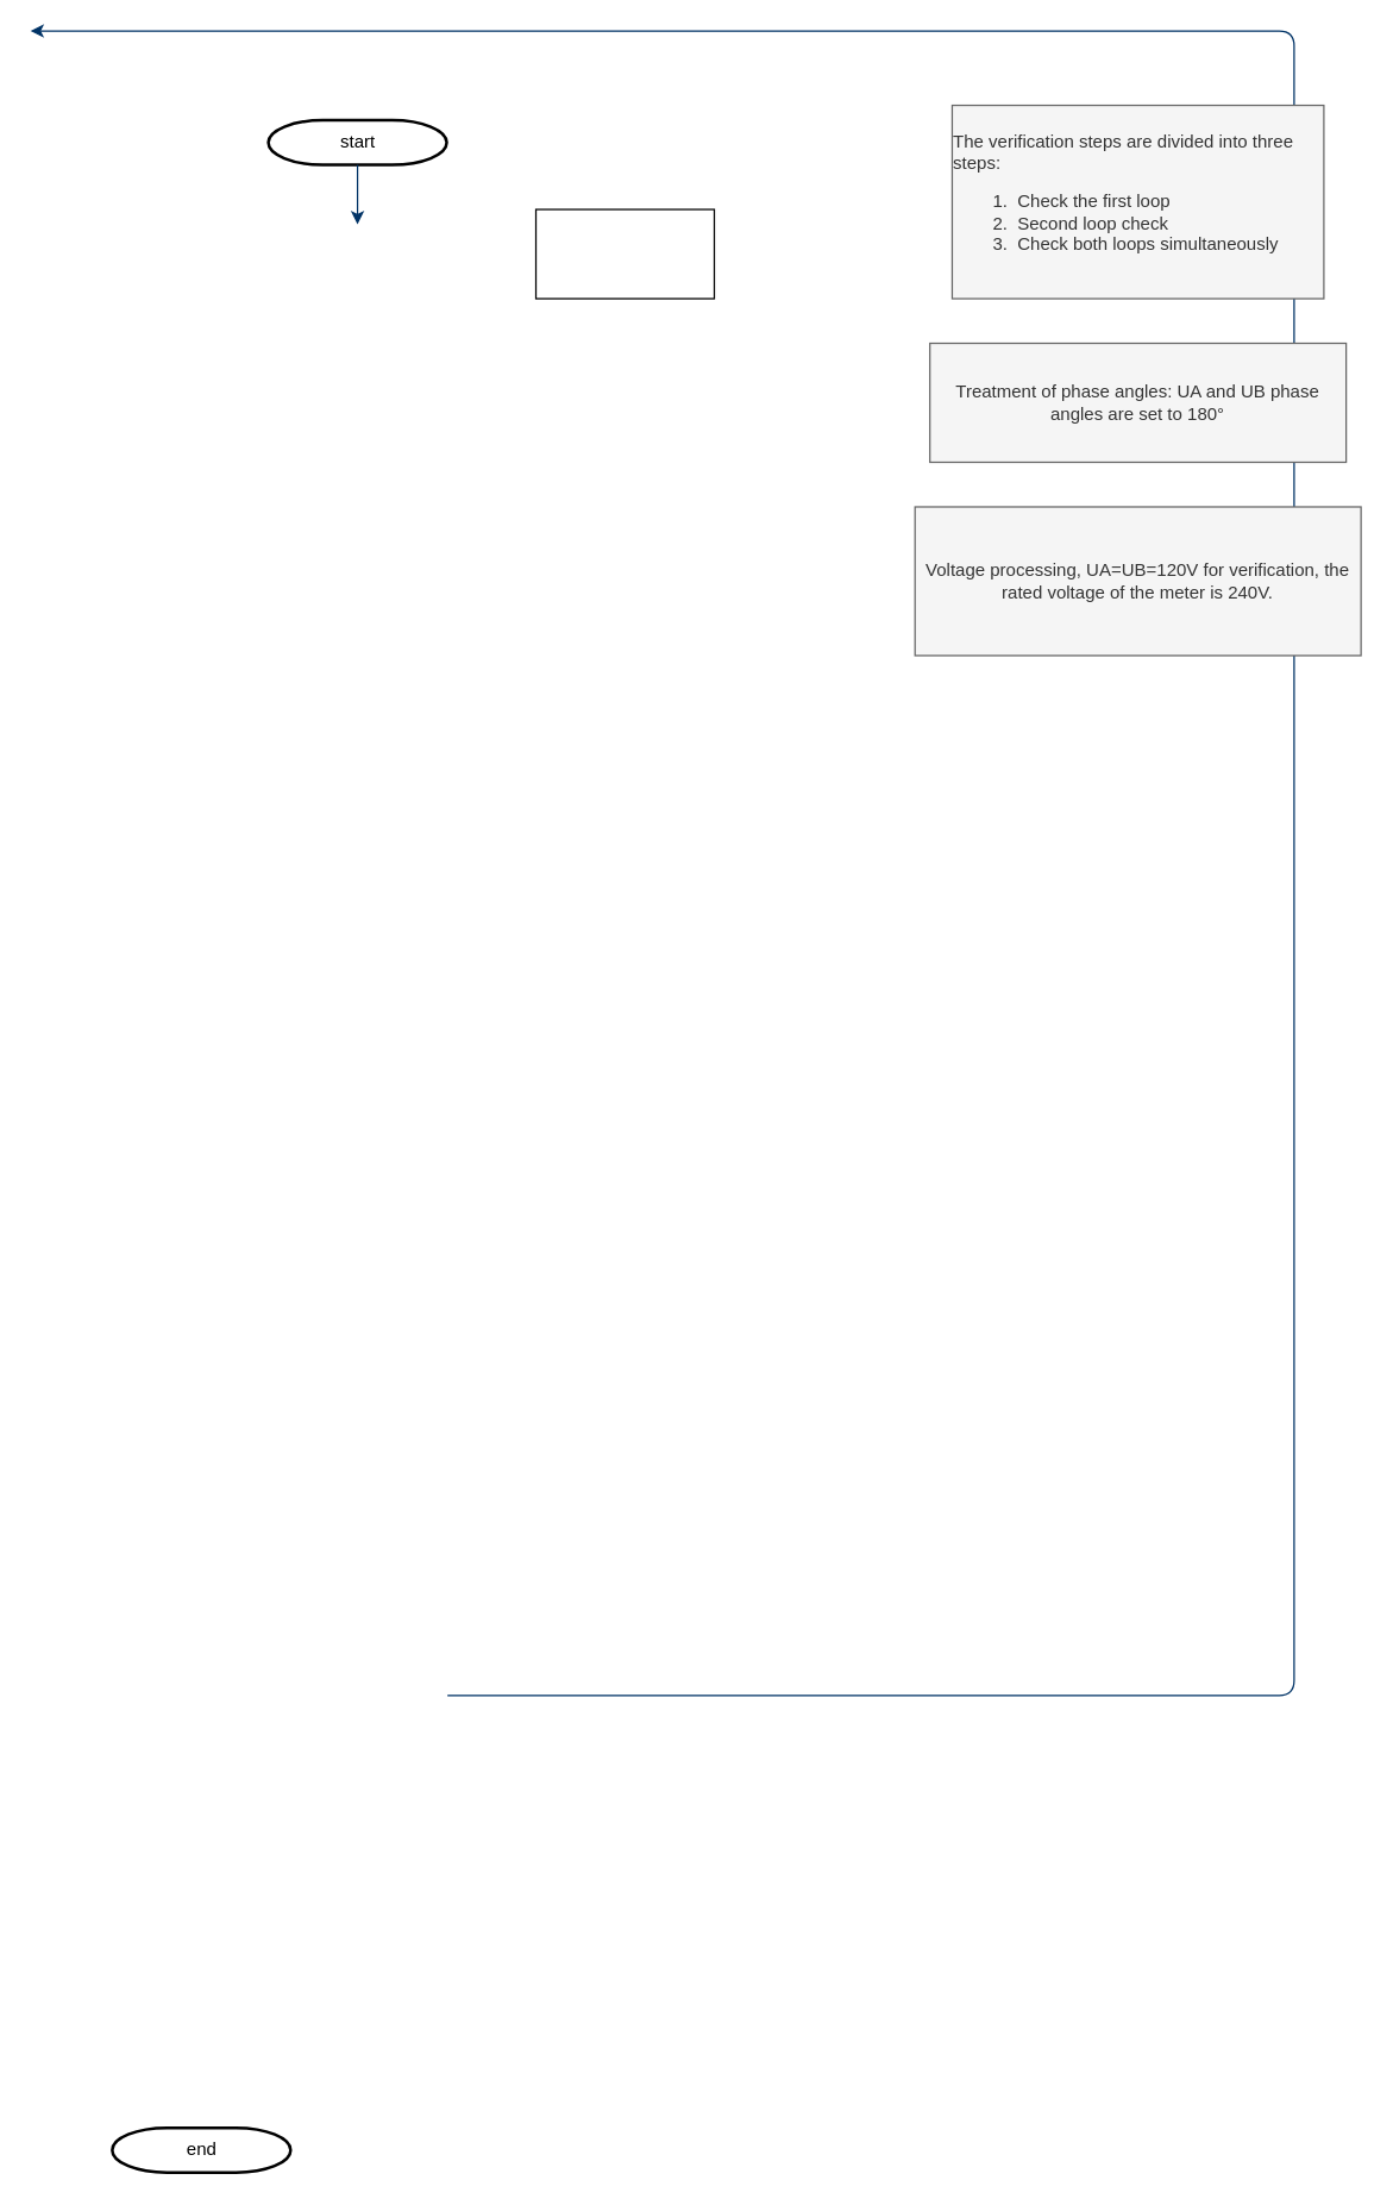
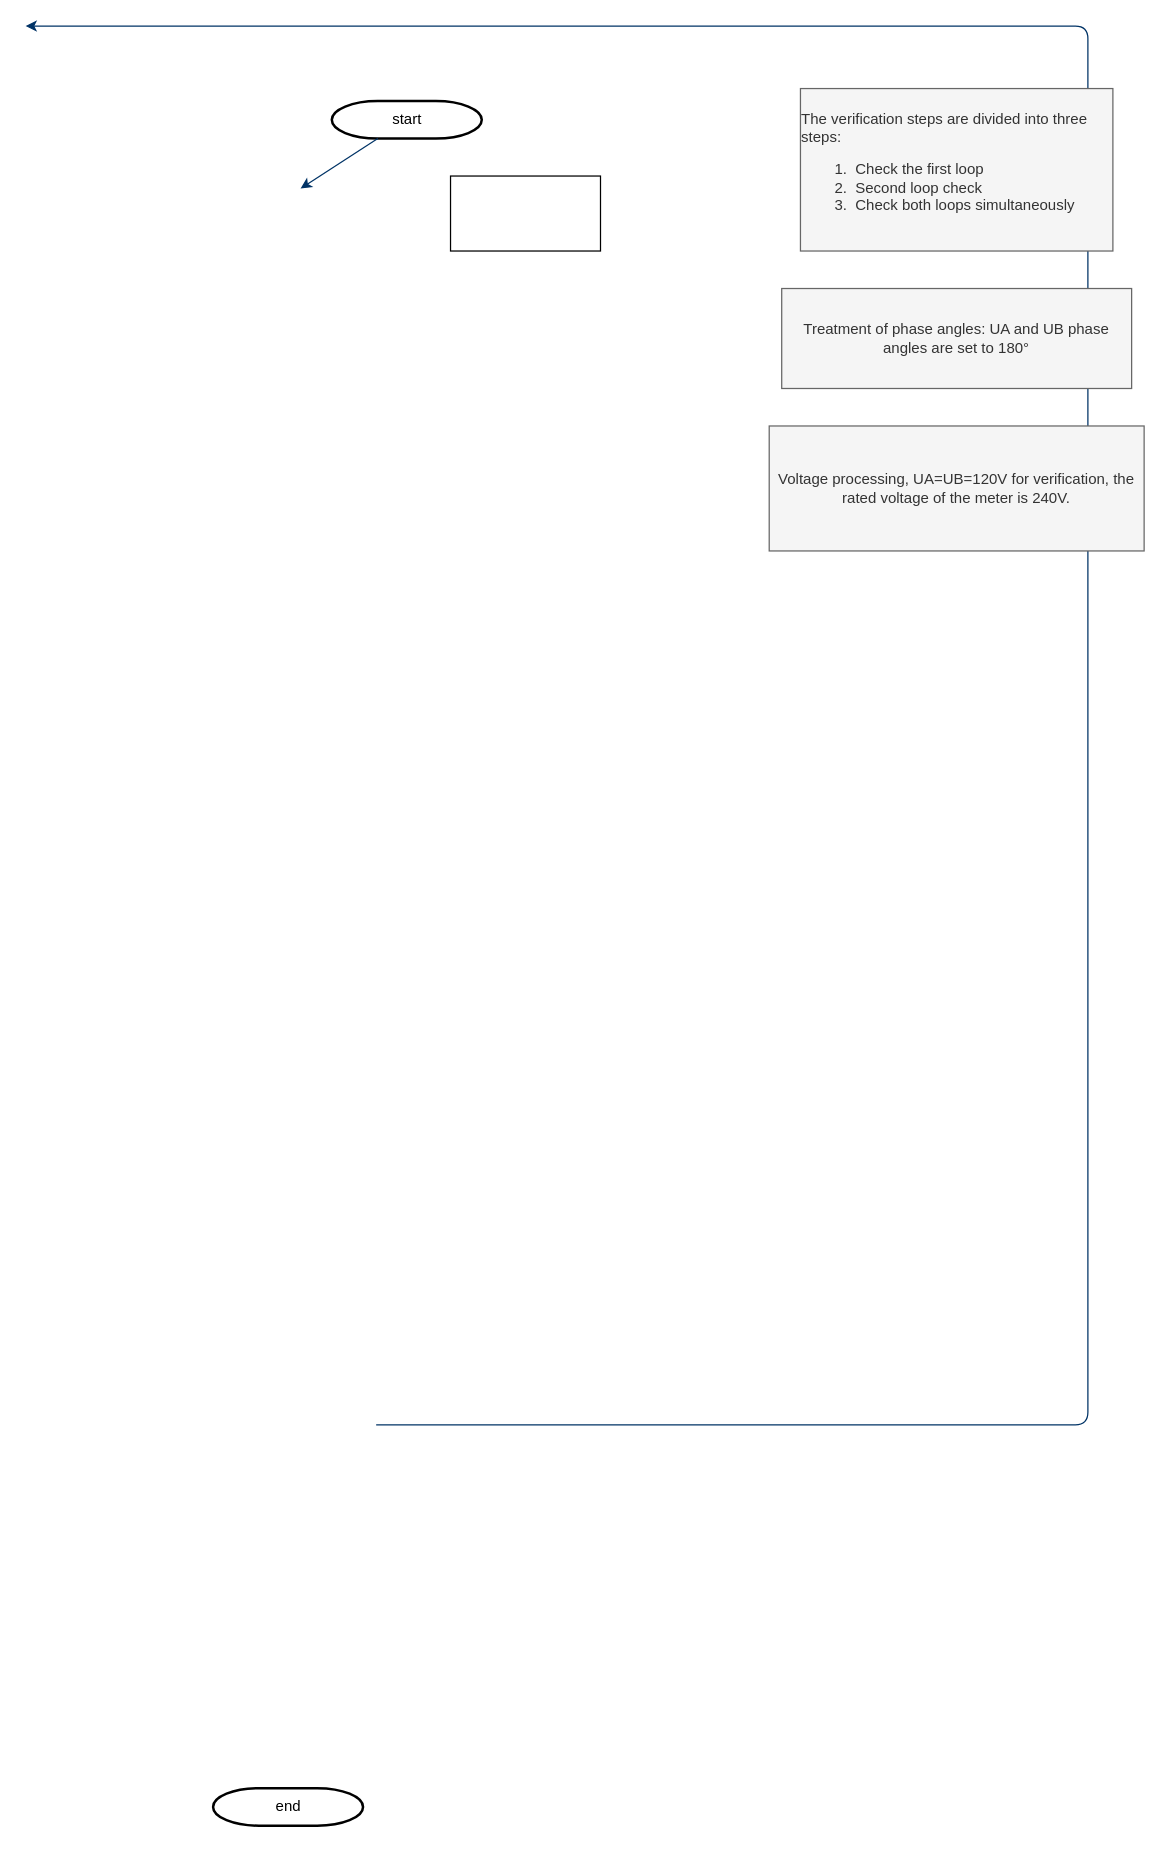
  <mxCell id="0" />
  <mxCell id="1" parent="0" />
- <mxCell id="2" value="start" style="shape=mxgraph.flowchart.terminator;strokeWidth=2;gradientColor=none;gradientDirection=north;fontStyle=0;html=1;" parent="1" vertex="1"><mxGeometry x="180" y="80" width="120" height="30" as="geometry" /></mxCell>
+ <mxCell id="2" value="start" style="shape=mxgraph.flowchart.terminator;strokeWidth=2;gradientColor=none;gradientDirection=north;fontStyle=0;html=1;" parent="1" vertex="1"><mxGeometry x="265" y="80" width="120" height="30" as="geometry" /></mxCell>
  <mxCell id="3" style="fontStyle=1;strokeColor=#003366;strokeWidth=1;html=1;" parent="1" source="2" edge="1"><mxGeometry relative="1" as="geometry"><mxPoint x="240" y="150" as="targetPoint" /></mxGeometry></mxCell>
- <mxCell id="4" value="end" style="shape=mxgraph.flowchart.terminator;strokeWidth=2;gradientColor=none;gradientDirection=north;fontStyle=0;html=1;" parent="1" vertex="1"><mxGeometry x="75" y="1430" width="120" height="30" as="geometry" /></mxCell>
+ <mxCell id="4" value="end" style="shape=mxgraph.flowchart.terminator;strokeWidth=2;gradientColor=none;gradientDirection=north;fontStyle=0;html=1;" parent="1" vertex="1"><mxGeometry x="170" y="1430" width="120" height="30" as="geometry" /></mxCell>
  <mxCell id="5" value="" style="edgeStyle=elbowEdgeStyle;elbow=horizontal;exitX=1;exitY=0.5;exitPerimeter=0;entryX=0.905;entryY=0.5;entryPerimeter=0;fontStyle=1;strokeColor=#003366;strokeWidth=1;html=1;" parent="1" edge="1"><mxGeometry width="100" height="100" as="geometry"><mxPoint x="300.5" y="1139.25" as="sourcePoint" /><mxPoint x="20" as="targetPoint" y="20" /><Array as="points"><mxPoint x="870" y="1340" /></Array></mxGeometry></mxCell>
  <mxCell id="6" value="" style="rounded=0;whiteSpace=wrap;html=1;" vertex="1" parent="1"><mxGeometry x="360" y="140" width="120" height="60" as="geometry" /></mxCell>
  <mxCell id="7" value="&lt;div style=&quot;text-align: left; font-size: 12px;&quot;&gt;&lt;span style=&quot;font-size: 12px;&quot;&gt;The verification steps are divided into three steps:&lt;/span&gt;&lt;/div&gt;&lt;ol style=&quot;font-size: 12px;&quot;&gt;&lt;li style=&quot;text-align: left; font-size: 12px;&quot;&gt;&amp;nbsp;Check the first loop&lt;/li&gt;&lt;li style=&quot;text-align: left; font-size: 12px;&quot;&gt;&amp;nbsp;Second loop check&lt;/li&gt;&lt;li style=&quot;text-align: left; font-size: 12px;&quot;&gt;&amp;nbsp;Check both loops simultaneously&lt;/li&gt;&lt;/ol&gt;" style="text;html=1;strokeColor=#666666;fillColor=#f5f5f5;align=center;verticalAlign=middle;whiteSpace=wrap;rounded=0;fontSize=12;fontColor=#333333;" vertex="1" parent="1"><mxGeometry x="640" y="70" width="250" height="130" as="geometry" /></mxCell>
  <mxCell id="8" value="Treatment of phase angles: UA and UB phase angles are set to 180°" style="text;html=1;strokeColor=#666666;fillColor=#f5f5f5;align=center;verticalAlign=middle;whiteSpace=wrap;rounded=0;fontSize=12;fontColor=#333333;" vertex="1" parent="1"><mxGeometry x="625" y="230" width="280" height="80" as="geometry" /></mxCell>
  <mxCell id="9" value="Voltage processing, UA=UB=120V for verification, the rated voltage of the meter is 240V." style="text;html=1;strokeColor=#666666;fillColor=#f5f5f5;align=center;verticalAlign=middle;whiteSpace=wrap;rounded=0;fontSize=12;fontColor=#333333;" vertex="1" parent="1"><mxGeometry x="615" y="340" width="300" height="100" as="geometry" /></mxCell>
